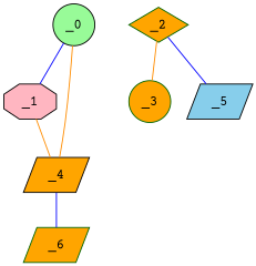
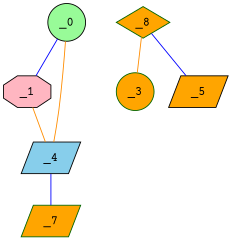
  graph {
    fontname="Courier Prime"
    node [color=black fillcolor=orange fontname="Courier Prime" shape=parallelogram style=filled]
    edge [color=blue fontname="Courier Prime"]
    _0 [fillcolor=palegreen shape=circle x=0.508307 y=2.95057]
    _1 [fillcolor=lightpink shape=octagon x=0.85623 y=0.830727]
-   _4 [x=2.1 y=2.78]
-   _2 [color=darkgreen shape=diamond x=0.52 y=1.77]
+   _4 [fillcolor=skyblue x=2.1 y=2.78]
+   _2 [color=darkgreen shape=diamond x=0.52 y=1.77 label=_8]
    _3 [color=darkgreen shape=circle x=1.05687 y=2.19679]
-   _5 [fillcolor=skyblue x=0.641369 y=2.78633]
-   _6 [color=darkgreen x=1.57413 y=0.323169]
+   _5 [x=0.641369 y=2.78633]
+   _6 [color=darkgreen x=1.57413 y=0.323169 label=_7]
    _0 -- _1
    _0 -- _4 [color=darkorange]
    _1 -- _4 [color=darkorange]
    _4 -- _6
    _2 -- _3 [color=darkorange]
    _2 -- _5
  }
